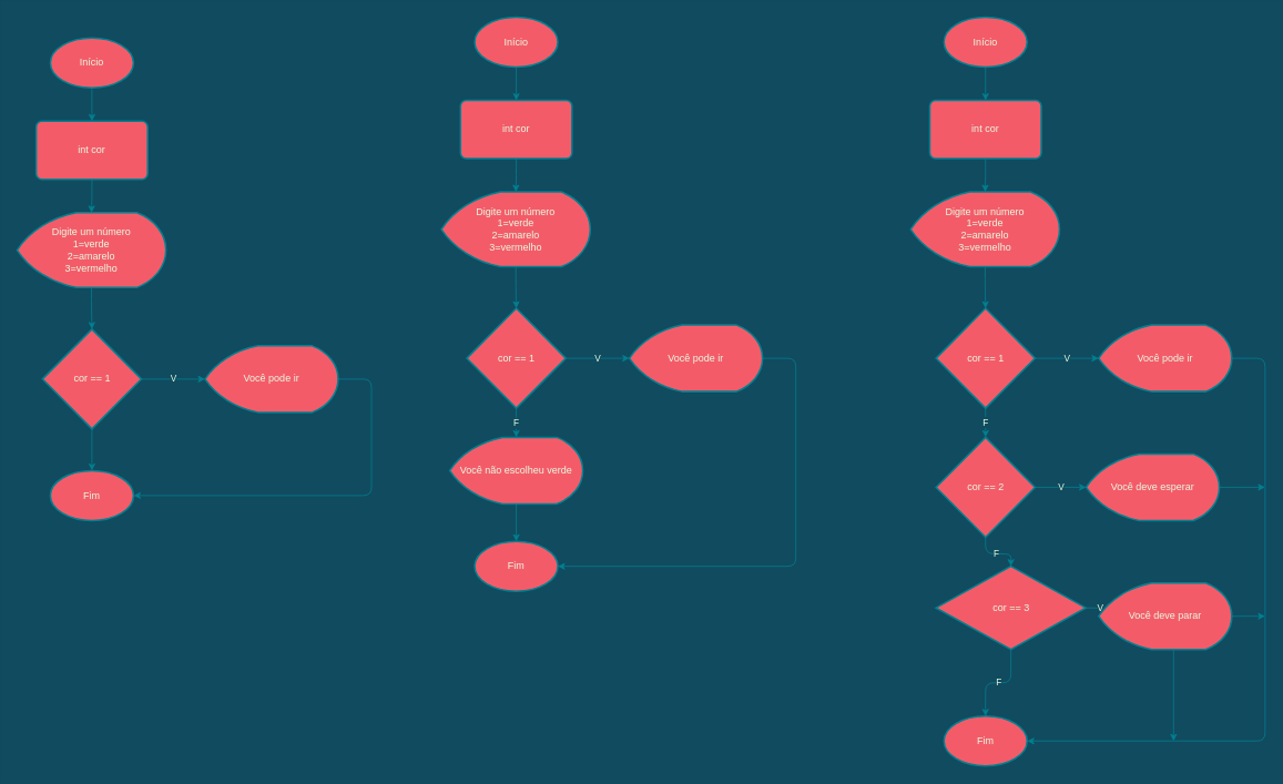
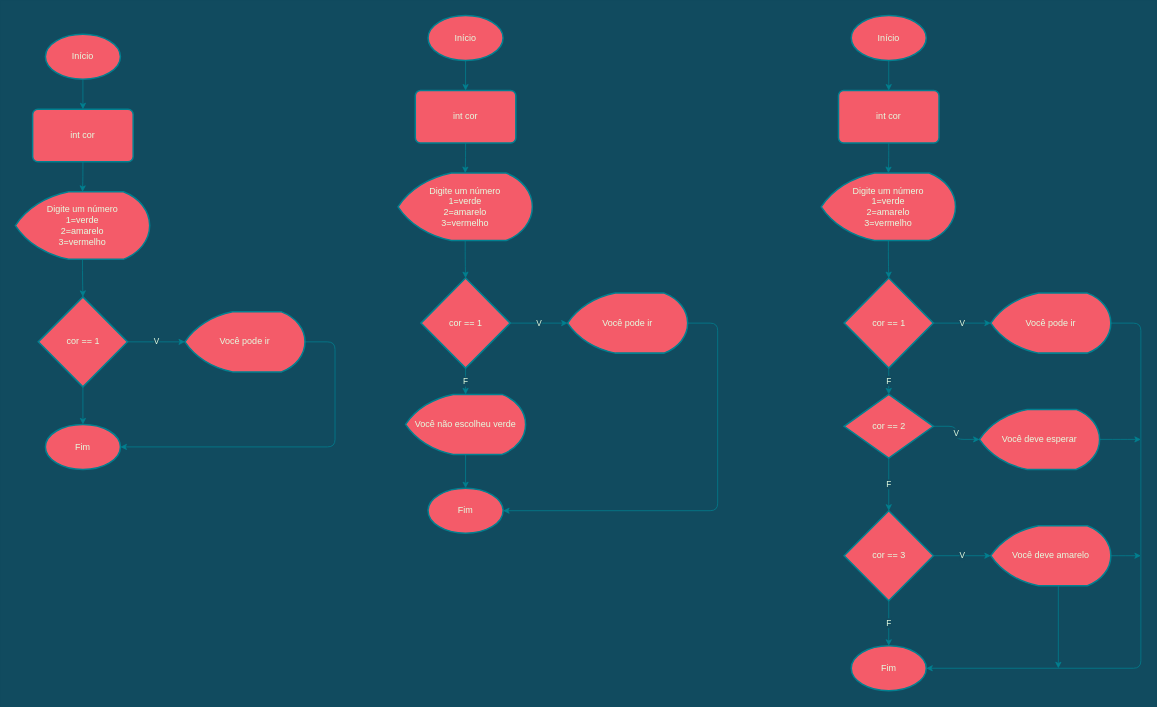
  <mxCell id="0" />
  <mxCell id="1" parent="0" />
  <mxCell id="2" style="edgeStyle=orthogonalEdgeStyle;rounded=1;orthogonalLoop=1;jettySize=auto;html=1;exitX=0.5;exitY=1;exitDx=0;exitDy=0;exitPerimeter=0;entryX=0.5;entryY=0;entryDx=0;entryDy=0;strokeColor=#028090;fontColor=#E4FDE1;labelBackgroundColor=#114B5F;" edge="1" parent="1" source="3" target="5"><mxGeometry relative="1" as="geometry" /></mxCell>
  <mxCell id="3" value="Início" style="strokeWidth=2;html=1;shape=mxgraph.flowchart.start_1;whiteSpace=wrap;fillColor=#F45B69;strokeColor=#028090;fontColor=#E4FDE1;rounded=1;" vertex="1" parent="1"><mxGeometry x="1134" y="20" width="100" height="60" as="geometry" /></mxCell>
  <mxCell id="4" style="edgeStyle=orthogonalEdgeStyle;rounded=1;orthogonalLoop=1;jettySize=auto;html=1;exitX=0.5;exitY=1;exitDx=0;exitDy=0;entryX=0.5;entryY=0;entryDx=0;entryDy=0;entryPerimeter=0;strokeColor=#028090;fontColor=#E4FDE1;labelBackgroundColor=#114B5F;" edge="1" parent="1" source="5" target="7"><mxGeometry relative="1" as="geometry"><mxPoint x="1184" y="220" as="targetPoint" /></mxGeometry></mxCell>
  <mxCell id="5" value="int cor" style="rounded=1;whiteSpace=wrap;html=1;absoluteArcSize=1;arcSize=14;strokeWidth=2;fillColor=#F45B69;strokeColor=#028090;fontColor=#E4FDE1;" vertex="1" parent="1"><mxGeometry x="1117" y="120" width="134" height="70" as="geometry" /></mxCell>
  <mxCell id="6" style="edgeStyle=orthogonalEdgeStyle;rounded=1;orthogonalLoop=1;jettySize=auto;html=1;exitX=0.5;exitY=1;exitDx=0;exitDy=0;exitPerimeter=0;entryX=0.5;entryY=0;entryDx=0;entryDy=0;entryPerimeter=0;strokeColor=#028090;fontColor=#E4FDE1;labelBackgroundColor=#114B5F;" edge="1" parent="1" source="7" target="10"><mxGeometry relative="1" as="geometry" /></mxCell>
  <mxCell id="7" value="Digite um número&lt;br&gt;1=verde&lt;br&gt;2=amarelo&lt;br&gt;3=vermelho" style="strokeWidth=2;html=1;shape=mxgraph.flowchart.display;whiteSpace=wrap;fillColor=#F45B69;strokeColor=#028090;fontColor=#E4FDE1;rounded=1;" vertex="1" parent="1"><mxGeometry x="1094" y="230" width="179" height="90" as="geometry" /></mxCell>
  <mxCell id="8" value="V" style="edgeStyle=orthogonalEdgeStyle;rounded=1;orthogonalLoop=1;jettySize=auto;html=1;entryX=0;entryY=0.5;entryDx=0;entryDy=0;entryPerimeter=0;strokeColor=#028090;fontColor=#E4FDE1;labelBackgroundColor=#114B5F;" edge="1" parent="1" source="10" target="12"><mxGeometry relative="1" as="geometry"><mxPoint x="1320" y="440" as="targetPoint" /></mxGeometry></mxCell>
  <mxCell id="9" value="F" style="edgeStyle=orthogonalEdgeStyle;rounded=1;orthogonalLoop=1;jettySize=auto;html=1;entryX=0.5;entryY=0;entryDx=0;entryDy=0;entryPerimeter=0;strokeColor=#028090;fontColor=#E4FDE1;labelBackgroundColor=#114B5F;" edge="1" parent="1" source="10" target="15"><mxGeometry relative="1" as="geometry"><mxPoint x="1184" y="520" as="targetPoint" /></mxGeometry></mxCell>
  <mxCell id="10" value="cor == 1" style="strokeWidth=2;html=1;shape=mxgraph.flowchart.decision;whiteSpace=wrap;fillColor=#F45B69;strokeColor=#028090;fontColor=#E4FDE1;rounded=1;" vertex="1" parent="1"><mxGeometry x="1124.5" y="370" width="119" height="120" as="geometry" /></mxCell>
  <mxCell id="11" style="edgeStyle=orthogonalEdgeStyle;rounded=1;orthogonalLoop=1;jettySize=auto;html=1;fontColor=#E4FDE1;strokeColor=#028090;fillColor=#F45B69;entryX=1;entryY=0.5;entryDx=0;entryDy=0;entryPerimeter=0;labelBackgroundColor=#114B5F;" edge="1" parent="1" source="12" target="24"><mxGeometry relative="1" as="geometry"><mxPoint x="1540" y="890" as="targetPoint" /><Array as="points"><mxPoint x="1520" y="430" /><mxPoint x="1520" y="890" /></Array></mxGeometry></mxCell>
  <mxCell id="12" value="Você pode ir" style="strokeWidth=2;html=1;shape=mxgraph.flowchart.display;whiteSpace=wrap;fillColor=#F45B69;strokeColor=#028090;fontColor=#E4FDE1;rounded=1;" vertex="1" parent="1"><mxGeometry x="1320" y="390" width="160" height="80" as="geometry" /></mxCell>
  <mxCell id="13" value="V" style="edgeStyle=orthogonalEdgeStyle;rounded=1;orthogonalLoop=1;jettySize=auto;html=1;entryX=0;entryY=0.5;entryDx=0;entryDy=0;entryPerimeter=0;strokeColor=#028090;fontColor=#E4FDE1;labelBackgroundColor=#114B5F;" edge="1" source="15" target="17" parent="1"><mxGeometry relative="1" as="geometry"><mxPoint x="1320" y="595" as="targetPoint" /></mxGeometry></mxCell>
  <mxCell id="14" value="F" style="edgeStyle=orthogonalEdgeStyle;rounded=1;orthogonalLoop=1;jettySize=auto;html=1;exitX=0.5;exitY=1;exitDx=0;exitDy=0;exitPerimeter=0;entryX=0.5;entryY=0;entryDx=0;entryDy=0;entryPerimeter=0;strokeColor=#028090;fontColor=#E4FDE1;labelBackgroundColor=#114B5F;" edge="1" parent="1" source="15" target="20"><mxGeometry relative="1" as="geometry" /></mxCell>
- <mxCell id="15" value="cor == 2" style="strokeWidth=2;html=1;shape=mxgraph.flowchart.decision;whiteSpace=wrap;fillColor=#F45B69;strokeColor=#028090;fontColor=#E4FDE1;rounded=1;" vertex="1" parent="1"><mxGeometry x="1124.5" y="525" width="119" height="120" as="geometry" /></mxCell>
+ <mxCell id="15" value="cor == 2" style="strokeWidth=2;html=1;shape=mxgraph.flowchart.decision;whiteSpace=wrap;fillColor=#F45B69;strokeColor=#028090;fontColor=#E4FDE1;rounded=1;" vertex="1" parent="1"><mxGeometry x="1124.5" y="525" width="119" height="85" as="geometry" /></mxCell>
  <mxCell id="16" style="edgeStyle=orthogonalEdgeStyle;rounded=1;orthogonalLoop=1;jettySize=auto;html=1;fontColor=#E4FDE1;strokeColor=#028090;fillColor=#F45B69;labelBackgroundColor=#114B5F;" edge="1" parent="1" source="17"><mxGeometry relative="1" as="geometry"><mxPoint x="1520" y="585" as="targetPoint" /></mxGeometry></mxCell>
  <mxCell id="17" value="Você deve esperar" style="strokeWidth=2;html=1;shape=mxgraph.flowchart.display;whiteSpace=wrap;fillColor=#F45B69;strokeColor=#028090;fontColor=#E4FDE1;rounded=1;" vertex="1" parent="1"><mxGeometry x="1305" y="545" width="160" height="80" as="geometry" /></mxCell>
  <mxCell id="18" value="V" style="edgeStyle=orthogonalEdgeStyle;rounded=1;orthogonalLoop=1;jettySize=auto;html=1;entryX=0;entryY=0.5;entryDx=0;entryDy=0;entryPerimeter=0;strokeColor=#028090;fontColor=#E4FDE1;labelBackgroundColor=#114B5F;" edge="1" source="20" target="23" parent="1"><mxGeometry relative="1" as="geometry"><mxPoint x="1320" y="750" as="targetPoint" /></mxGeometry></mxCell>
  <mxCell id="19" value="F" style="edgeStyle=orthogonalEdgeStyle;rounded=1;orthogonalLoop=1;jettySize=auto;html=1;entryX=0.5;entryY=0;entryDx=0;entryDy=0;entryPerimeter=0;strokeColor=#028090;fontColor=#E4FDE1;labelBackgroundColor=#114B5F;" edge="1" parent="1" source="20" target="24"><mxGeometry relative="1" as="geometry" /></mxCell>
- <mxCell id="20" value="cor == 3" style="strokeWidth=2;html=1;shape=mxgraph.flowchart.decision;whiteSpace=wrap;fillColor=#F45B69;strokeColor=#028090;fontColor=#E4FDE1;rounded=1;" vertex="1" parent="1"><mxGeometry x="1124.5" y="680" width="180" height="100" as="geometry" /></mxCell>
+ <mxCell id="20" value="cor == 3" style="strokeWidth=2;html=1;shape=mxgraph.flowchart.decision;whiteSpace=wrap;fillColor=#F45B69;strokeColor=#028090;fontColor=#E4FDE1;rounded=1;" vertex="1" parent="1"><mxGeometry x="1124.5" y="680" width="119" height="120" as="geometry" /></mxCell>
  <mxCell id="21" style="edgeStyle=orthogonalEdgeStyle;rounded=1;orthogonalLoop=1;jettySize=auto;html=1;strokeColor=#028090;fontColor=#E4FDE1;labelBackgroundColor=#114B5F;" edge="1" parent="1" source="23"><mxGeometry relative="1" as="geometry"><mxPoint x="1410" y="890" as="targetPoint" /><Array as="points"><mxPoint x="1410" y="890" /></Array></mxGeometry></mxCell>
  <mxCell id="22" style="edgeStyle=orthogonalEdgeStyle;rounded=1;orthogonalLoop=1;jettySize=auto;html=1;fontColor=#E4FDE1;strokeColor=#028090;fillColor=#F45B69;labelBackgroundColor=#114B5F;" edge="1" parent="1" source="23"><mxGeometry relative="1" as="geometry"><mxPoint x="1520" y="740" as="targetPoint" /></mxGeometry></mxCell>
- <mxCell id="23" value="Você deve parar" style="strokeWidth=2;html=1;shape=mxgraph.flowchart.display;whiteSpace=wrap;fillColor=#F45B69;strokeColor=#028090;fontColor=#E4FDE1;rounded=1;" vertex="1" parent="1"><mxGeometry x="1320" y="700" width="160" height="80" as="geometry" /></mxCell>
+ <mxCell id="23" value="Você deve amarelo" style="strokeWidth=2;html=1;shape=mxgraph.flowchart.display;whiteSpace=wrap;fillColor=#F45B69;strokeColor=#028090;fontColor=#E4FDE1;rounded=1;" vertex="1" parent="1"><mxGeometry x="1320" y="700" width="160" height="80" as="geometry" /></mxCell>
  <mxCell id="24" value="Fim&lt;br&gt;" style="strokeWidth=2;html=1;shape=mxgraph.flowchart.start_1;whiteSpace=wrap;fillColor=#F45B69;strokeColor=#028090;fontColor=#E4FDE1;rounded=1;" vertex="1" parent="1"><mxGeometry x="1134" y="860" width="100" height="60" as="geometry" /></mxCell>
  <mxCell id="25" style="edgeStyle=orthogonalEdgeStyle;rounded=1;orthogonalLoop=1;jettySize=auto;html=1;exitX=0.5;exitY=1;exitDx=0;exitDy=0;exitPerimeter=0;entryX=0.5;entryY=0;entryDx=0;entryDy=0;strokeColor=#028090;fontColor=#E4FDE1;labelBackgroundColor=#114B5F;" edge="1" source="26" target="28" parent="1"><mxGeometry relative="1" as="geometry" /></mxCell>
  <mxCell id="26" value="Início" style="strokeWidth=2;html=1;shape=mxgraph.flowchart.start_1;whiteSpace=wrap;fillColor=#F45B69;strokeColor=#028090;fontColor=#E4FDE1;rounded=1;" vertex="1" parent="1"><mxGeometry x="60" y="45" width="100" height="60" as="geometry" /></mxCell>
  <mxCell id="27" style="edgeStyle=orthogonalEdgeStyle;rounded=1;orthogonalLoop=1;jettySize=auto;html=1;exitX=0.5;exitY=1;exitDx=0;exitDy=0;entryX=0.5;entryY=0;entryDx=0;entryDy=0;entryPerimeter=0;strokeColor=#028090;fontColor=#E4FDE1;labelBackgroundColor=#114B5F;" edge="1" source="28" target="30" parent="1"><mxGeometry relative="1" as="geometry"><mxPoint x="110" y="245" as="targetPoint" /></mxGeometry></mxCell>
  <mxCell id="28" value="int cor" style="rounded=1;whiteSpace=wrap;html=1;absoluteArcSize=1;arcSize=14;strokeWidth=2;fillColor=#F45B69;strokeColor=#028090;fontColor=#E4FDE1;" vertex="1" parent="1"><mxGeometry x="43" y="145" width="134" height="70" as="geometry" /></mxCell>
  <mxCell id="29" style="edgeStyle=orthogonalEdgeStyle;rounded=1;orthogonalLoop=1;jettySize=auto;html=1;exitX=0.5;exitY=1;exitDx=0;exitDy=0;exitPerimeter=0;entryX=0.5;entryY=0;entryDx=0;entryDy=0;entryPerimeter=0;strokeColor=#028090;fontColor=#E4FDE1;labelBackgroundColor=#114B5F;" edge="1" source="30" target="33" parent="1"><mxGeometry relative="1" as="geometry" /></mxCell>
  <mxCell id="30" value="Digite um número&lt;br&gt;1=verde&lt;br&gt;2=amarelo&lt;br&gt;3=vermelho" style="strokeWidth=2;html=1;shape=mxgraph.flowchart.display;whiteSpace=wrap;fillColor=#F45B69;strokeColor=#028090;fontColor=#E4FDE1;rounded=1;" vertex="1" parent="1"><mxGeometry x="20" y="255" width="179" height="90" as="geometry" /></mxCell>
  <mxCell id="31" value="V" style="edgeStyle=orthogonalEdgeStyle;rounded=1;orthogonalLoop=1;jettySize=auto;html=1;entryX=0;entryY=0.5;entryDx=0;entryDy=0;entryPerimeter=0;strokeColor=#028090;fontColor=#E4FDE1;labelBackgroundColor=#114B5F;" edge="1" source="33" target="35" parent="1"><mxGeometry relative="1" as="geometry"><mxPoint x="246" y="465" as="targetPoint" /></mxGeometry></mxCell>
  <mxCell id="32" value="" style="edgeStyle=orthogonalEdgeStyle;rounded=1;orthogonalLoop=1;jettySize=auto;html=1;entryX=0.5;entryY=0;entryDx=0;entryDy=0;entryPerimeter=0;strokeColor=#028090;fontColor=#E4FDE1;labelBackgroundColor=#114B5F;" edge="1" source="33" target="36" parent="1"><mxGeometry relative="1" as="geometry"><mxPoint x="110" y="550" as="targetPoint" /><Array as="points" /></mxGeometry></mxCell>
  <mxCell id="33" value="cor == 1" style="strokeWidth=2;html=1;shape=mxgraph.flowchart.decision;whiteSpace=wrap;fillColor=#F45B69;strokeColor=#028090;fontColor=#E4FDE1;rounded=1;" vertex="1" parent="1"><mxGeometry x="50.5" y="395" width="119" height="120" as="geometry" /></mxCell>
  <mxCell id="34" style="edgeStyle=orthogonalEdgeStyle;rounded=1;orthogonalLoop=1;jettySize=auto;html=1;fontColor=#E4FDE1;strokeColor=#028090;fillColor=#F45B69;labelBackgroundColor=#114B5F;entryX=1;entryY=0.5;entryDx=0;entryDy=0;entryPerimeter=0;" edge="1" source="35" target="36" parent="1"><mxGeometry relative="1" as="geometry"><mxPoint x="160" y="605" as="targetPoint" /><Array as="points"><mxPoint x="446" y="455" /><mxPoint x="446" y="595" /></Array></mxGeometry></mxCell>
  <mxCell id="35" value="Você pode ir" style="strokeWidth=2;html=1;shape=mxgraph.flowchart.display;whiteSpace=wrap;fillColor=#F45B69;strokeColor=#028090;fontColor=#E4FDE1;rounded=1;" vertex="1" parent="1"><mxGeometry x="246" y="415" width="160" height="80" as="geometry" /></mxCell>
  <mxCell id="36" value="Fim&lt;br&gt;" style="strokeWidth=2;html=1;shape=mxgraph.flowchart.start_1;whiteSpace=wrap;fillColor=#F45B69;strokeColor=#028090;fontColor=#E4FDE1;rounded=1;" vertex="1" parent="1"><mxGeometry x="60" y="565" width="100" height="60" as="geometry" /></mxCell>
  <mxCell id="37" style="edgeStyle=orthogonalEdgeStyle;rounded=1;orthogonalLoop=1;jettySize=auto;html=1;exitX=0.5;exitY=1;exitDx=0;exitDy=0;exitPerimeter=0;entryX=0.5;entryY=0;entryDx=0;entryDy=0;strokeColor=#028090;fontColor=#E4FDE1;labelBackgroundColor=#114B5F;" edge="1" source="38" target="40" parent="1"><mxGeometry relative="1" as="geometry" /></mxCell>
  <mxCell id="38" value="Início" style="strokeWidth=2;html=1;shape=mxgraph.flowchart.start_1;whiteSpace=wrap;fillColor=#F45B69;strokeColor=#028090;fontColor=#E4FDE1;rounded=1;" vertex="1" parent="1"><mxGeometry x="570" y="20" width="100" height="60" as="geometry" /></mxCell>
  <mxCell id="39" style="edgeStyle=orthogonalEdgeStyle;rounded=1;orthogonalLoop=1;jettySize=auto;html=1;exitX=0.5;exitY=1;exitDx=0;exitDy=0;entryX=0.5;entryY=0;entryDx=0;entryDy=0;entryPerimeter=0;strokeColor=#028090;fontColor=#E4FDE1;labelBackgroundColor=#114B5F;" edge="1" source="40" target="42" parent="1"><mxGeometry relative="1" as="geometry"><mxPoint x="620" y="220" as="targetPoint" /></mxGeometry></mxCell>
  <mxCell id="40" value="int cor" style="rounded=1;whiteSpace=wrap;html=1;absoluteArcSize=1;arcSize=14;strokeWidth=2;fillColor=#F45B69;strokeColor=#028090;fontColor=#E4FDE1;" vertex="1" parent="1"><mxGeometry x="553" y="120" width="134" height="70" as="geometry" /></mxCell>
  <mxCell id="41" style="edgeStyle=orthogonalEdgeStyle;rounded=1;orthogonalLoop=1;jettySize=auto;html=1;exitX=0.5;exitY=1;exitDx=0;exitDy=0;exitPerimeter=0;entryX=0.5;entryY=0;entryDx=0;entryDy=0;entryPerimeter=0;strokeColor=#028090;fontColor=#E4FDE1;labelBackgroundColor=#114B5F;" edge="1" source="42" target="45" parent="1"><mxGeometry relative="1" as="geometry" /></mxCell>
  <mxCell id="42" value="Digite um número&lt;br&gt;1=verde&lt;br&gt;2=amarelo&lt;br&gt;3=vermelho" style="strokeWidth=2;html=1;shape=mxgraph.flowchart.display;whiteSpace=wrap;fillColor=#F45B69;strokeColor=#028090;fontColor=#E4FDE1;rounded=1;" vertex="1" parent="1"><mxGeometry x="530" y="230" width="179" height="90" as="geometry" /></mxCell>
  <mxCell id="43" value="V" style="edgeStyle=orthogonalEdgeStyle;rounded=1;orthogonalLoop=1;jettySize=auto;html=1;entryX=0;entryY=0.5;entryDx=0;entryDy=0;entryPerimeter=0;strokeColor=#028090;fontColor=#E4FDE1;labelBackgroundColor=#114B5F;" edge="1" source="45" target="47" parent="1"><mxGeometry relative="1" as="geometry"><mxPoint x="756" y="440" as="targetPoint" /></mxGeometry></mxCell>
  <mxCell id="44" value="F" style="edgeStyle=orthogonalEdgeStyle;rounded=1;orthogonalLoop=1;jettySize=auto;html=1;entryX=0.5;entryY=0;entryDx=0;entryDy=0;entryPerimeter=0;strokeColor=#028090;fontColor=#E4FDE1;labelBackgroundColor=#114B5F;" edge="1" source="45" parent="1"><mxGeometry relative="1" as="geometry"><mxPoint x="620" y="525" as="targetPoint" /></mxGeometry></mxCell>
  <mxCell id="45" value="cor == 1" style="strokeWidth=2;html=1;shape=mxgraph.flowchart.decision;whiteSpace=wrap;fillColor=#F45B69;strokeColor=#028090;fontColor=#E4FDE1;rounded=1;" vertex="1" parent="1"><mxGeometry x="560.5" y="370" width="119" height="120" as="geometry" /></mxCell>
  <mxCell id="46" style="edgeStyle=orthogonalEdgeStyle;rounded=1;orthogonalLoop=1;jettySize=auto;html=1;fontColor=#E4FDE1;strokeColor=#028090;fillColor=#F45B69;entryX=1;entryY=0.5;entryDx=0;entryDy=0;entryPerimeter=0;labelBackgroundColor=#114B5F;" edge="1" source="47" target="50" parent="1"><mxGeometry relative="1" as="geometry"><mxPoint x="976" y="890" as="targetPoint" /><Array as="points"><mxPoint x="956" y="430" /><mxPoint x="956" y="680" /></Array></mxGeometry></mxCell>
  <mxCell id="47" value="Você pode ir" style="strokeWidth=2;html=1;shape=mxgraph.flowchart.display;whiteSpace=wrap;fillColor=#F45B69;strokeColor=#028090;fontColor=#E4FDE1;rounded=1;" vertex="1" parent="1"><mxGeometry x="756" y="390" width="160" height="80" as="geometry" /></mxCell>
  <mxCell id="48" style="edgeStyle=orthogonalEdgeStyle;rounded=1;orthogonalLoop=1;jettySize=auto;html=1;exitX=0.5;exitY=1;exitDx=0;exitDy=0;exitPerimeter=0;entryX=0.5;entryY=0;entryDx=0;entryDy=0;entryPerimeter=0;fontColor=#E4FDE1;strokeColor=#028090;fillColor=#F45B69;" edge="1" parent="1" source="49" target="50"><mxGeometry relative="1" as="geometry" /></mxCell>
  <mxCell id="49" value="Você não escolheu verde&lt;br&gt;" style="strokeWidth=2;html=1;shape=mxgraph.flowchart.display;whiteSpace=wrap;fillColor=#F45B69;strokeColor=#028090;fontColor=#E4FDE1;rounded=1;" vertex="1" parent="1"><mxGeometry x="540" y="525" width="160" height="80" as="geometry" /></mxCell>
  <mxCell id="50" value="Fim&lt;br&gt;" style="strokeWidth=2;html=1;shape=mxgraph.flowchart.start_1;whiteSpace=wrap;fillColor=#F45B69;strokeColor=#028090;fontColor=#E4FDE1;rounded=1;" vertex="1" parent="1"><mxGeometry x="570" y="650" width="100" height="60" as="geometry" /></mxCell>
